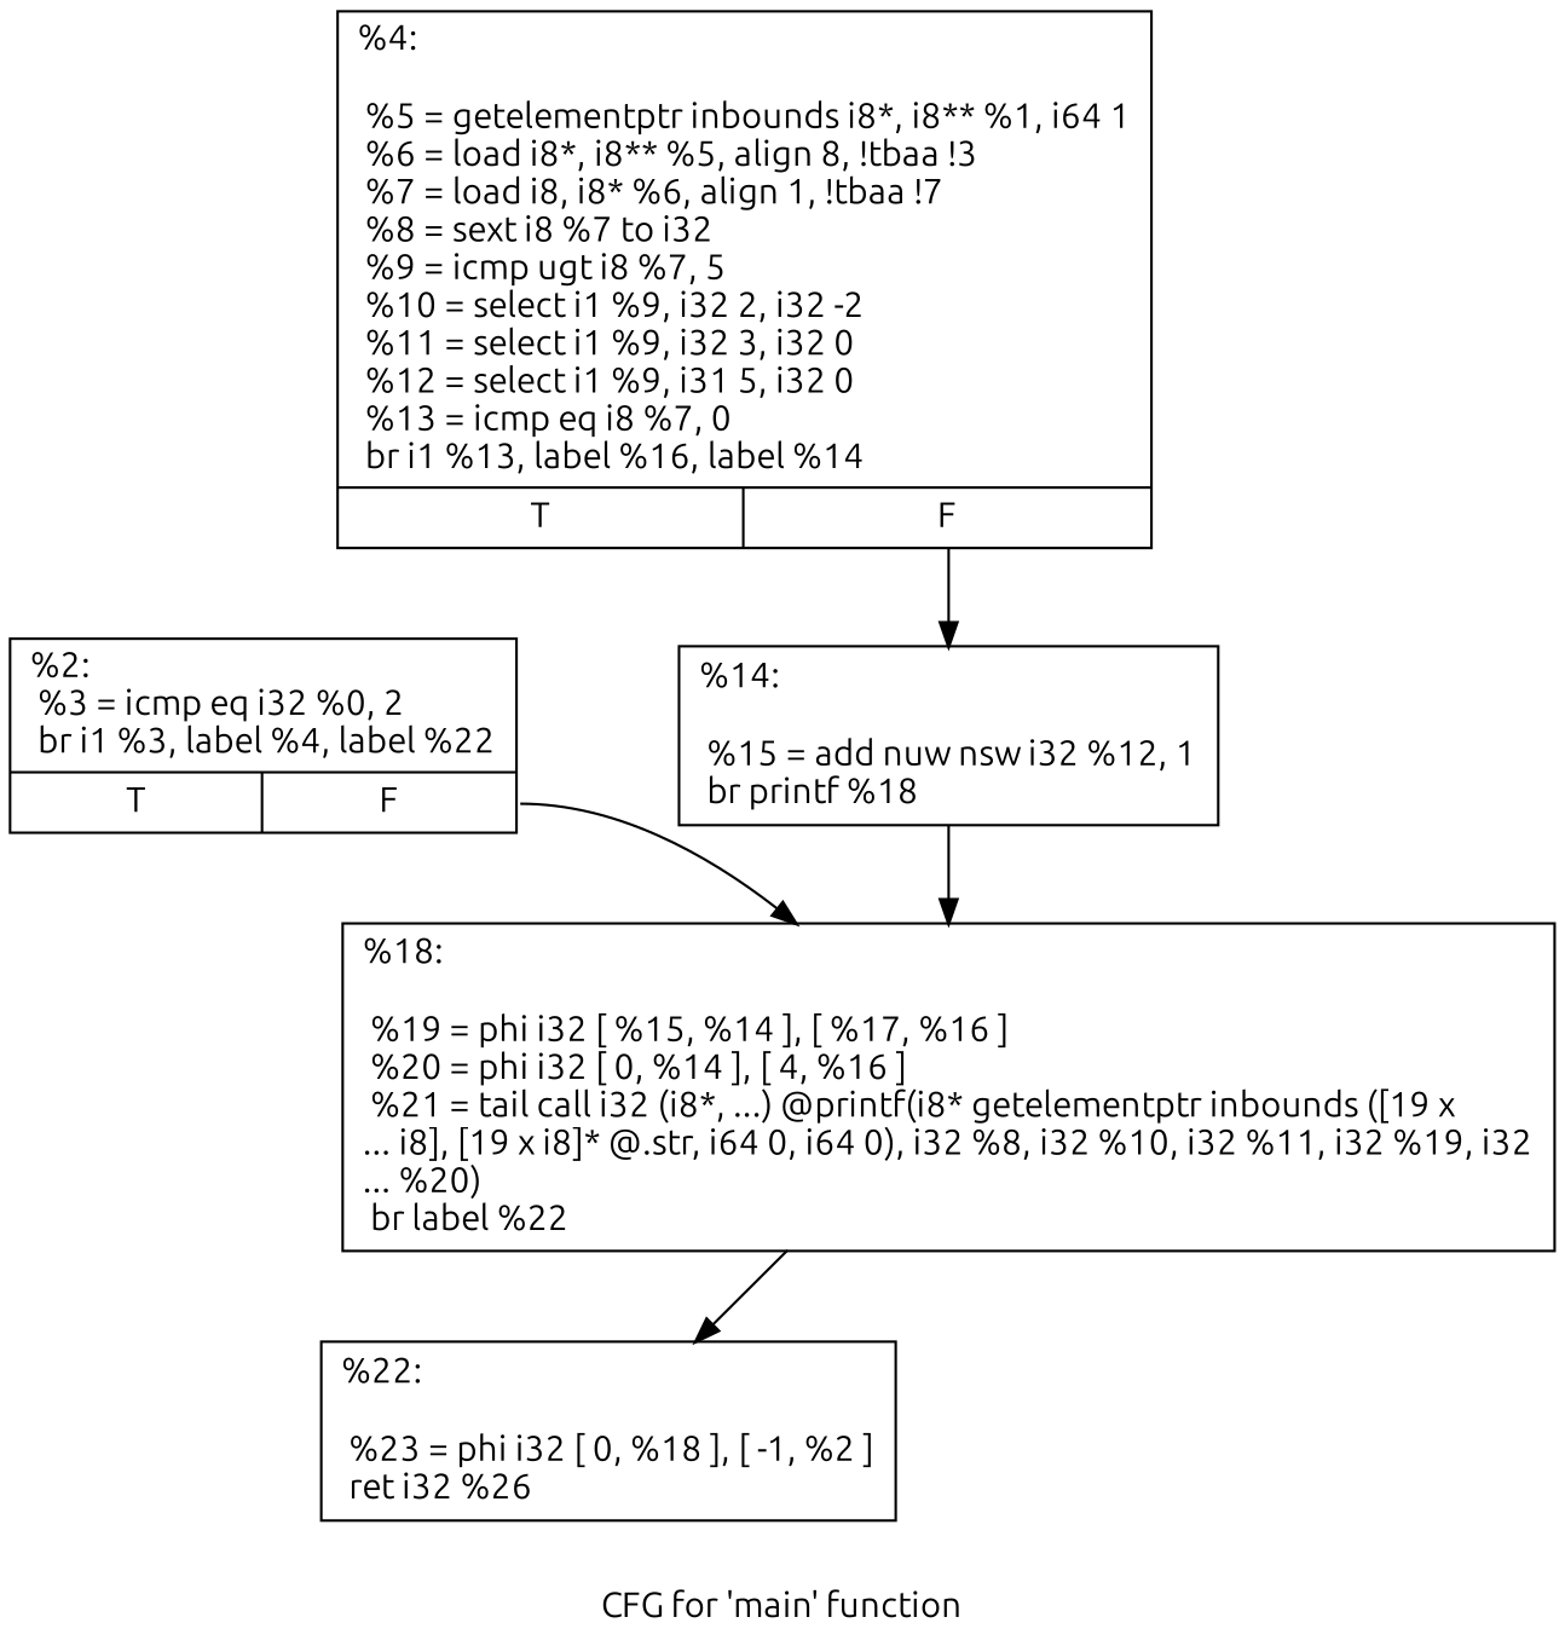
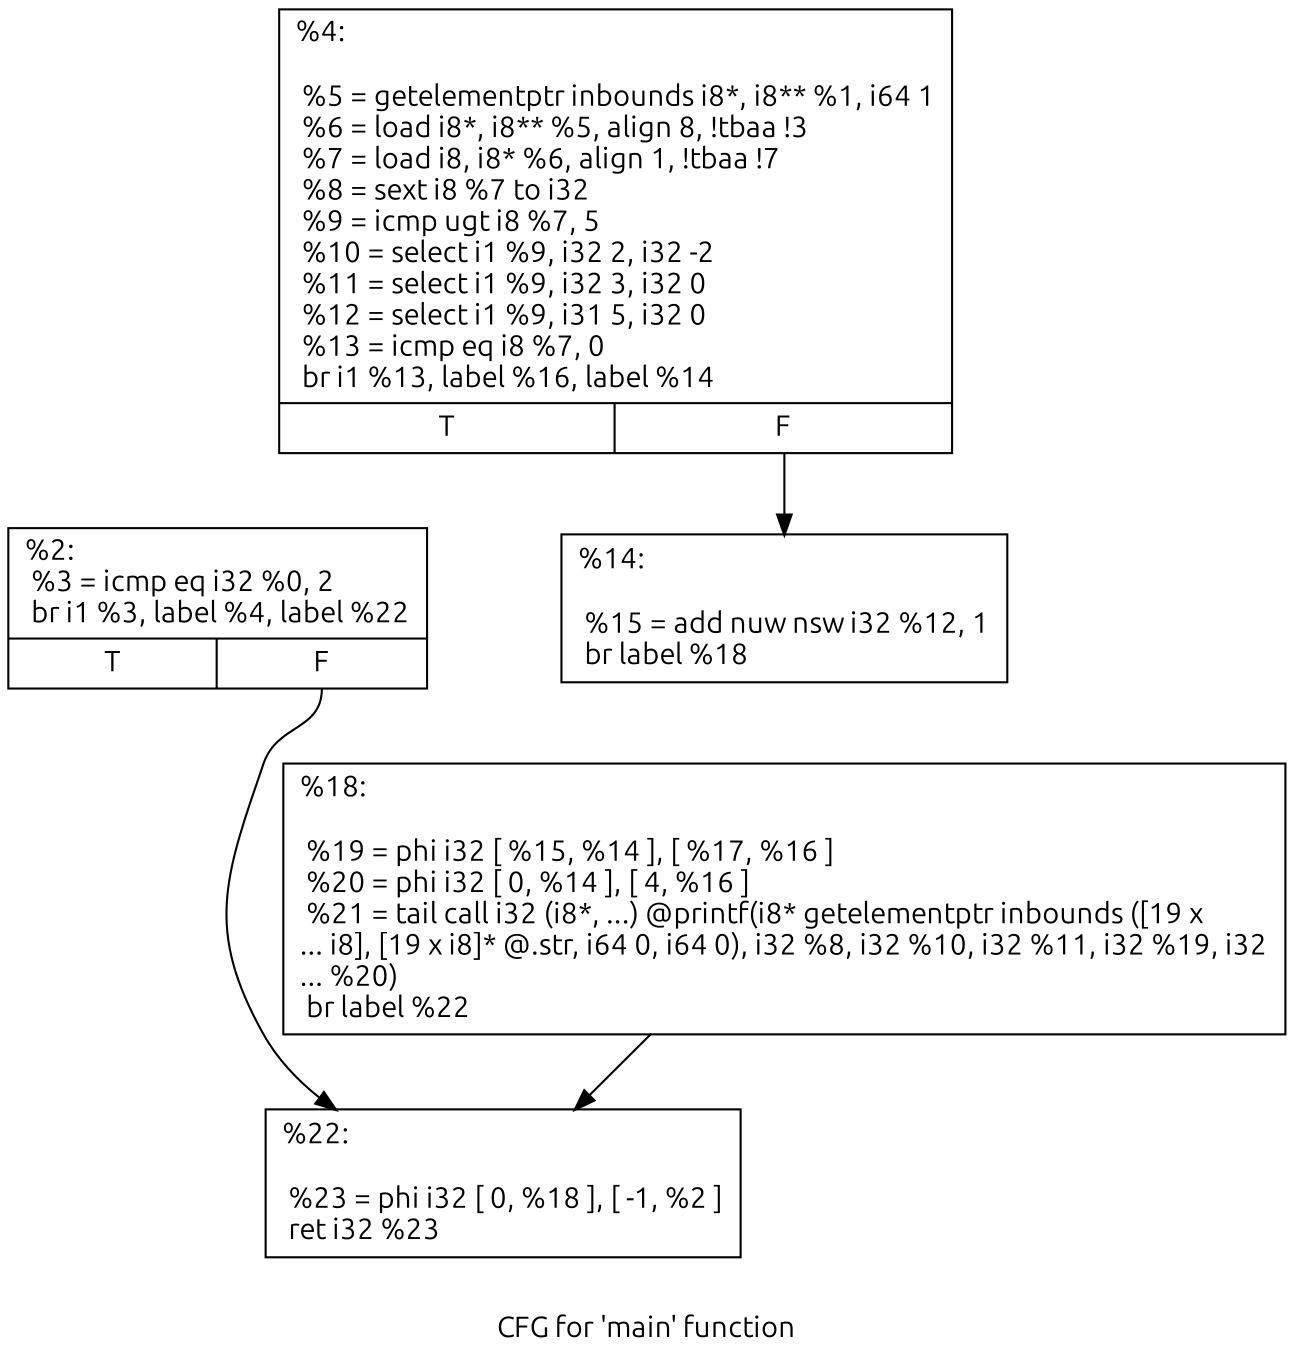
  digraph {
    fontname=Ubuntu
    label="CFG for 'main' function"
    node [fontname=Ubuntu shape=record]
    edge [fontname=Ubuntu]
    n1 [label="{%2:\l  %3 = icmp eq i32 %0, 2\l  br i1 %3, label %4, label %22\l|{<s0>T|<s1>F}}"]
-   n2 [label="{%22:\l\l  %23 = phi i32 [ 0, %18 ], [ -1, %2 ]\l  ret i32 %26\l}"]
+   n2 [label="{%22:\l\l  %23 = phi i32 [ 0, %18 ], [ -1, %2 ]\l  ret i32 %23\l}"]
    n3 [label="{%4:\l\l  %5 = getelementptr inbounds i8*, i8** %1, i64 1\l  %6 = load i8*, i8** %5, align 8, !tbaa !3\l  %7 = load i8, i8* %6, align 1, !tbaa !7\l  %8 = sext i8 %7 to i32\l  %9 = icmp ugt i8 %7, 5\l  %10 = select i1 %9, i32 2, i32 -2\l  %11 = select i1 %9, i32 3, i32 0\l  %12 = select i1 %9, i31 5, i32 0\l  %13 = icmp eq i8 %7, 0\l  br i1 %13, label %16, label %14\l|{<s0>T|<s1>F}}"]
-   n4 [label="{%14:\l\l  %15 = add nuw nsw i32 %12, 1\l  br printf %18\l}"]
+   n4 [label="{%14:\l\l  %15 = add nuw nsw i32 %12, 1\l  br label %18\l}"]
    n5 [label="{%18:\l\l  %19 = phi i32 [ %15, %14 ], [ %17, %16 ]\l  %20 = phi i32 [ 0, %14 ], [ 4, %16 ]\l  %21 = tail call i32 (i8*, ...) @printf(i8* getelementptr inbounds ([19 x\l... i8], [19 x i8]* @.str, i64 0, i64 0), i32 %8, i32 %10, i32 %11, i32 %19, i32\l... %20)\l  br label %22\l}"]
-   n1 -> n5 [tailport=s1]
+   n1 -> n2 [tailport=s1]
    n3 -> n4 [tailport=s1]
-   n4 -> n5
    n5 -> n2
  }
